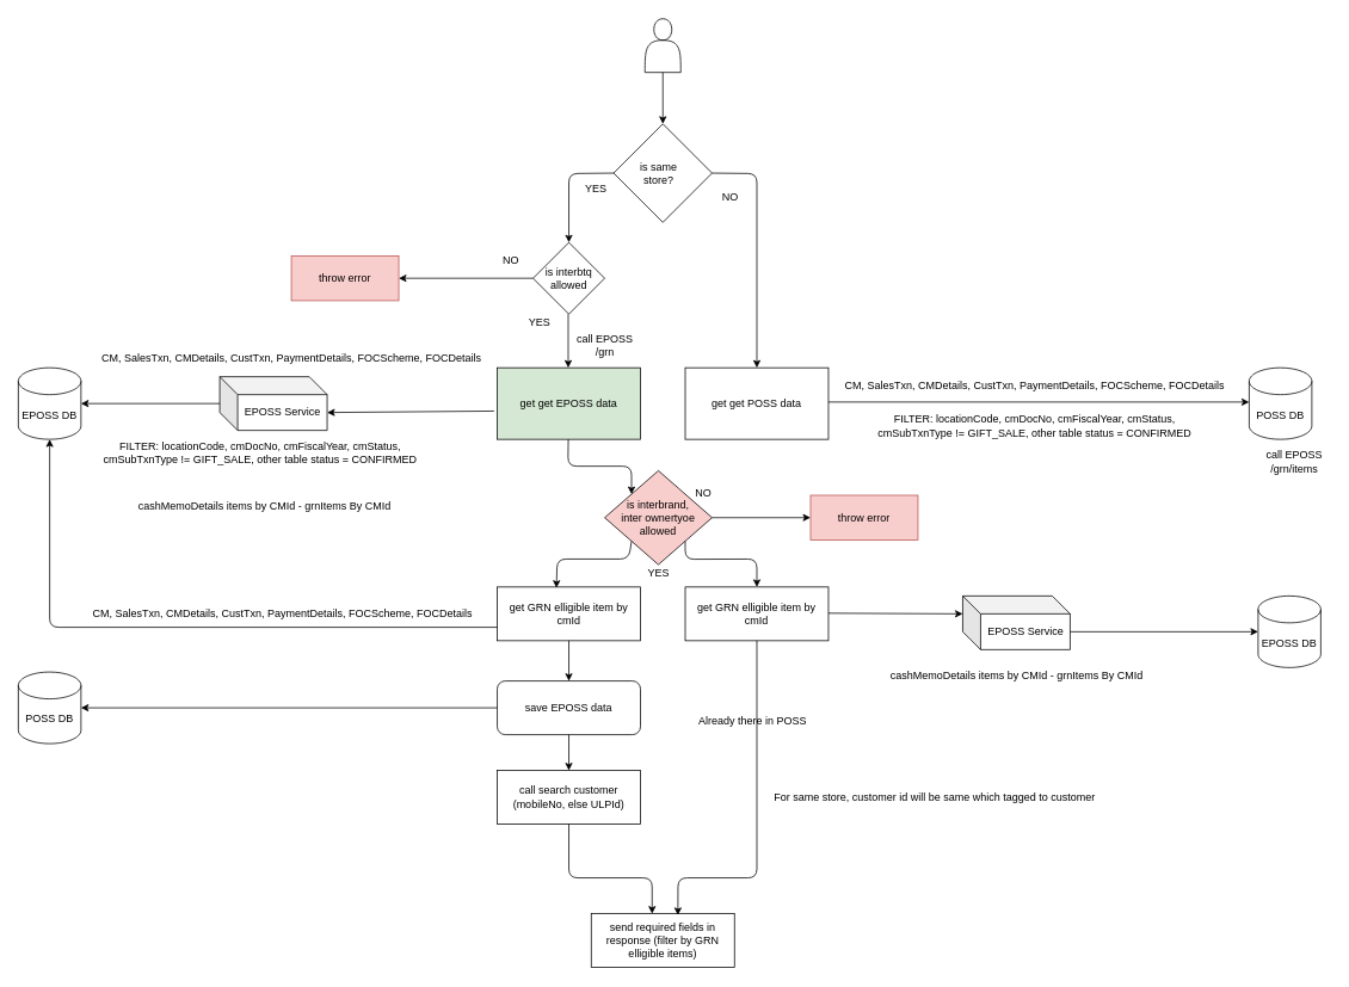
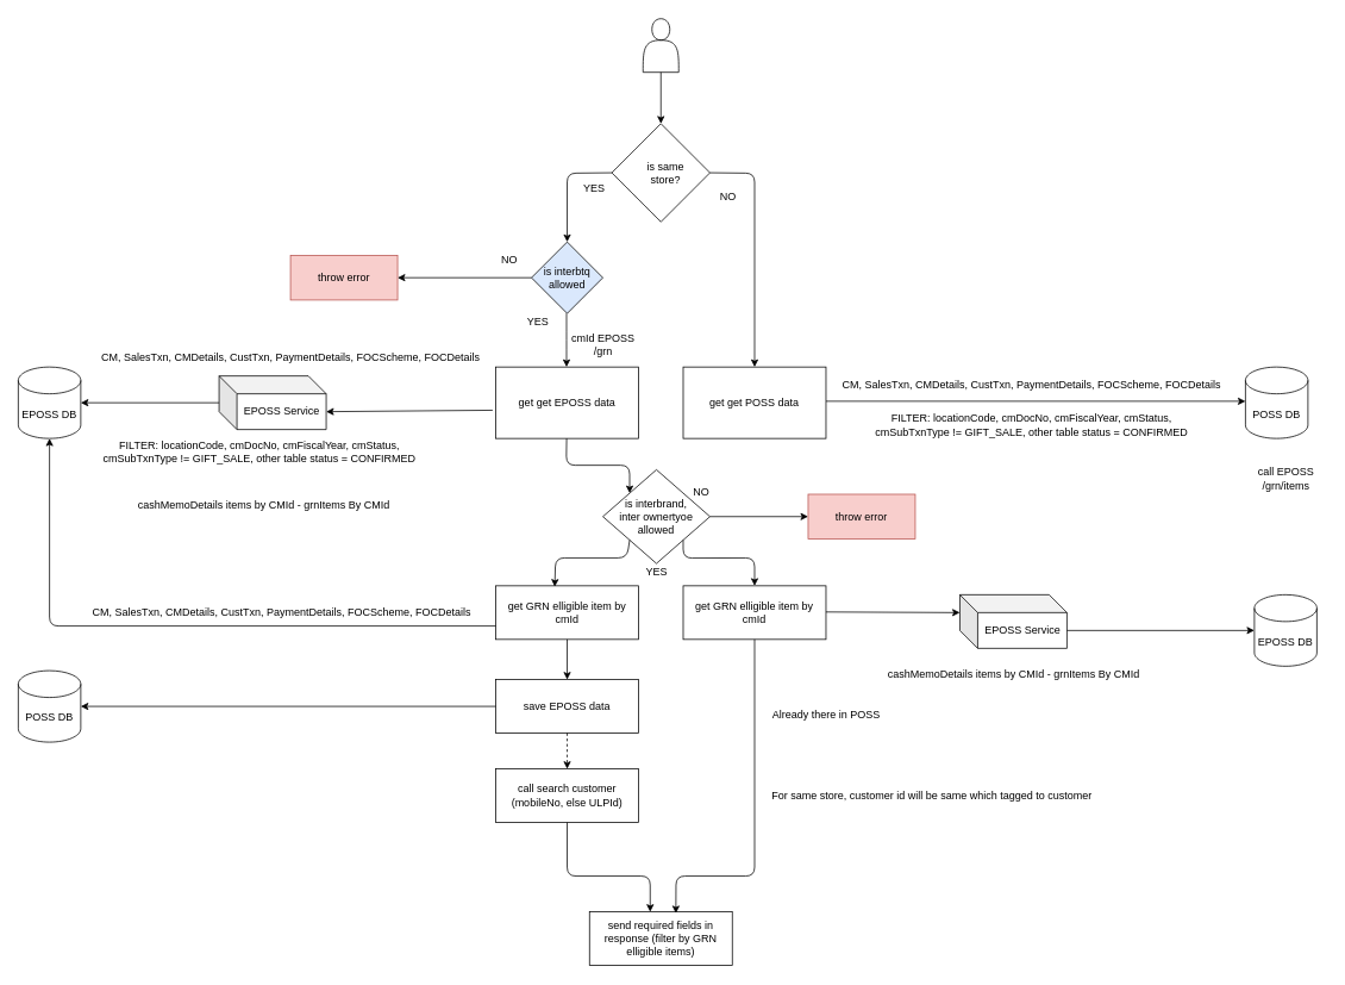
  <mxCell id="0" />
  <mxCell id="1" parent="0" />
  <mxCell id="2" value="" style="shape=actor;whiteSpace=wrap;html=1;" vertex="1" parent="1"><mxGeometry x="720" y="20" width="40" height="60" as="geometry" /></mxCell>
  <mxCell id="3" value="" style="rhombus;whiteSpace=wrap;html=1;" vertex="1" parent="1"><mxGeometry x="685" y="137.5" width="110" height="110" as="geometry" /></mxCell>
- <mxCell id="4" value="is same&lt;br&gt;store?&lt;br&gt;" style="text;html=1;align=center;verticalAlign=middle;resizable=0;points=[];autosize=1;" vertex="1" parent="1"><mxGeometry x="705" y="177.5" width="60" height="30" as="geometry" /></mxCell>
+ <mxCell id="4" value="is same&lt;br&gt;store?&lt;br&gt;" style="text;html=1;align=center;verticalAlign=middle;resizable=0;points=[];autosize=1;" vertex="1" parent="1"><mxGeometry x="715" y="177.5" width="60" height="30" as="geometry" /></mxCell>
  <mxCell id="5" value="NO" style="text;html=1;align=center;verticalAlign=middle;resizable=0;points=[];autosize=1;" vertex="1" parent="1"><mxGeometry x="800" y="210" width="30" height="20" as="geometry" /></mxCell>
  <mxCell id="6" value="YES" style="text;html=1;align=center;verticalAlign=middle;resizable=0;points=[];autosize=1;" vertex="1" parent="1"><mxGeometry x="645" y="200" width="40" height="20" as="geometry" /></mxCell>
  <mxCell id="7" value="POSS DB" style="shape=cylinder3;whiteSpace=wrap;html=1;boundedLbl=1;backgroundOutline=1;size=15;" vertex="1" parent="1"><mxGeometry x="1395" y="410" width="70" height="80" as="geometry" /></mxCell>
- <mxCell id="8" value="get get EPOSS data&lt;br&gt;" style="rounded=0;whiteSpace=wrap;html=1;fillColor=#d5e8d4;" vertex="1" parent="1"><mxGeometry x="555" y="410" width="160" height="80" as="geometry" /></mxCell>
+ <mxCell id="8" value="get get EPOSS data&lt;br&gt;" style="rounded=0;whiteSpace=wrap;html=1;" vertex="1" parent="1"><mxGeometry x="555" y="410" width="160" height="80" as="geometry" /></mxCell>
  <mxCell id="9" value="FILTER: locationCode, cmDocNo, cmFiscalYear, cmStatus, &lt;br&gt;cmSubTxnType != GIFT_SALE, other table status = CONFIRMED" style="text;html=1;align=center;verticalAlign=middle;resizable=0;points=[];autosize=1;" vertex="1" parent="1"><mxGeometry x="105" y="490" width="370" height="30" as="geometry" /></mxCell>
  <mxCell id="10" value="get GRN elligible item by cmId" style="rounded=0;whiteSpace=wrap;html=1;" vertex="1" parent="1"><mxGeometry x="555" y="655" width="160" height="60" as="geometry" /></mxCell>
  <mxCell id="11" value="cashMemoDetails items by CMId - grnItems By CMId" style="text;html=1;align=center;verticalAlign=middle;resizable=0;points=[];autosize=1;" vertex="1" parent="1"><mxGeometry x="145" y="555" width="300" height="20" as="geometry" /></mxCell>
  <mxCell id="12" value="POSS DB" style="shape=cylinder3;whiteSpace=wrap;html=1;boundedLbl=1;backgroundOutline=1;size=15;" vertex="1" parent="1"><mxGeometry x="20" y="750" width="70" height="80" as="geometry" /></mxCell>
- <mxCell id="13" value="save EPOSS data&lt;br&gt;" style="whiteSpace=wrap;html=1;rounded=1;" vertex="1" parent="1"><mxGeometry x="555" y="760" width="160" height="60" as="geometry" /></mxCell>
+ <mxCell id="13" value="save EPOSS data&lt;br&gt;" style="rounded=0;whiteSpace=wrap;html=1;" vertex="1" parent="1"><mxGeometry x="555" y="760" width="160" height="60" as="geometry" /></mxCell>
  <mxCell id="14" value="" style="endArrow=classic;html=1;exitX=0;exitY=0.5;exitDx=0;exitDy=0;entryX=1;entryY=0.5;entryDx=0;entryDy=0;entryPerimeter=0;" edge="1" parent="1" source="13" target="12"><mxGeometry width="50" height="50" relative="1" as="geometry"><mxPoint x="185" y="660" as="sourcePoint" /><mxPoint x="235" y="610" as="targetPoint" /></mxGeometry></mxCell>
  <mxCell id="15" value="&lt;span&gt;CM, SalesTxn, CMDetails, CustTxn, PaymentDetails, FOCScheme, FOCDetails&lt;/span&gt;" style="text;html=1;align=center;verticalAlign=middle;resizable=0;points=[];autosize=1;" vertex="1" parent="1"><mxGeometry x="95" y="675" width="440" height="20" as="geometry" /></mxCell>
  <mxCell id="16" value="&lt;span&gt;CM, SalesTxn, CMDetails, CustTxn, PaymentDetails, FOCScheme, FOCDetails&lt;/span&gt;" style="text;html=1;align=center;verticalAlign=middle;resizable=0;points=[];autosize=1;" vertex="1" parent="1"><mxGeometry x="105" y="390" width="440" height="20" as="geometry" /></mxCell>
  <mxCell id="17" value="send required fields in response (filter by GRN elligible items)" style="rounded=0;whiteSpace=wrap;html=1;" vertex="1" parent="1"><mxGeometry x="660" y="1020" width="160" height="60" as="geometry" /></mxCell>
  <mxCell id="18" value="" style="endArrow=classic;html=1;exitX=0.5;exitY=1;exitDx=0;exitDy=0;entryX=0;entryY=0;entryDx=0;entryDy=0;" edge="1" parent="1" target="45"><mxGeometry width="50" height="50" relative="1" as="geometry"><mxPoint x="634.41" y="490" as="sourcePoint" /><mxPoint x="705" y="550" as="targetPoint" /><Array as="points"><mxPoint x="634" y="520" /><mxPoint x="705" y="520" /></Array></mxGeometry></mxCell>
  <mxCell id="19" value="" style="endArrow=classic;html=1;exitX=0.5;exitY=1;exitDx=0;exitDy=0;" edge="1" parent="1" source="10" target="13"><mxGeometry width="50" height="50" relative="1" as="geometry"><mxPoint x="64" y="490" as="sourcePoint" /><mxPoint x="64" y="545" as="targetPoint" /></mxGeometry></mxCell>
  <mxCell id="20" value="" style="endArrow=classic;html=1;exitX=0.5;exitY=1;exitDx=0;exitDy=0;" edge="1" parent="1" source="2" target="3"><mxGeometry width="50" height="50" relative="1" as="geometry"><mxPoint x="765" y="265" as="sourcePoint" /><mxPoint x="715" y="210" as="targetPoint" /></mxGeometry></mxCell>
- <mxCell id="21" value="call EPOSS&lt;br&gt;/grn" style="text;html=1;align=center;verticalAlign=middle;resizable=0;points=[];autosize=1;" vertex="1" parent="1"><mxGeometry x="635" y="370" width="80" height="30" as="geometry" /></mxCell>
+ <mxCell id="21" value="cmId EPOSS&lt;br&gt;/grn" style="text;html=1;align=center;verticalAlign=middle;resizable=0;points=[];autosize=1;" vertex="1" parent="1"><mxGeometry x="635" y="370" width="80" height="30" as="geometry" /></mxCell>
  <mxCell id="22" value="" style="endArrow=classic;html=1;exitX=0;exitY=0.5;exitDx=0;exitDy=0;" edge="1" parent="1" source="3"><mxGeometry width="50" height="50" relative="1" as="geometry"><mxPoint x="675" y="255" as="sourcePoint" /><mxPoint x="635" y="270" as="targetPoint" /><Array as="points"><mxPoint x="635" y="193" /></Array></mxGeometry></mxCell>
  <mxCell id="23" value="" style="endArrow=classic;html=1;exitX=0;exitY=0.5;exitDx=0;exitDy=0;exitPerimeter=0;entryX=1;entryY=0.5;entryDx=0;entryDy=0;" edge="1" parent="1"><mxGeometry width="50" height="50" relative="1" as="geometry"><mxPoint x="925" y="448.33" as="sourcePoint" /><mxPoint x="1395" y="448.33" as="targetPoint" /></mxGeometry></mxCell>
  <mxCell id="24" value="&lt;span&gt;CM, SalesTxn, CMDetails, CustTxn, PaymentDetails, FOCScheme, FOCDetails&lt;/span&gt;" style="text;html=1;align=center;verticalAlign=middle;resizable=0;points=[];autosize=1;" vertex="1" parent="1"><mxGeometry x="935" y="420" width="440" height="20" as="geometry" /></mxCell>
  <mxCell id="25" value="FILTER: locationCode, cmDocNo, cmFiscalYear, cmStatus, &lt;br&gt;cmSubTxnType != GIFT_SALE, other table status = CONFIRMED" style="text;html=1;align=center;verticalAlign=middle;resizable=0;points=[];autosize=1;" vertex="1" parent="1"><mxGeometry x="970" y="460" width="370" height="30" as="geometry" /></mxCell>
  <mxCell id="26" value="get get POSS data" style="rounded=0;whiteSpace=wrap;html=1;" vertex="1" parent="1"><mxGeometry x="765" y="410" width="160" height="80" as="geometry" /></mxCell>
  <mxCell id="27" value="get GRN elligible item by cmId" style="rounded=0;whiteSpace=wrap;html=1;" vertex="1" parent="1"><mxGeometry x="765" y="655" width="160" height="60" as="geometry" /></mxCell>
- <mxCell id="28" value="call EPOSS&lt;br&gt;/grn/items" style="text;html=1;align=center;verticalAlign=middle;resizable=0;points=[];autosize=1;" vertex="1" parent="1"><mxGeometry x="1405" y="500" width="80" height="30" as="geometry" /></mxCell>
+ <mxCell id="28" value="call EPOSS&lt;br&gt;/grn/items" style="text;html=1;align=center;verticalAlign=middle;resizable=0;points=[];autosize=1;" vertex="1" parent="1"><mxGeometry x="1400" y="520" width="80" height="30" as="geometry" /></mxCell>
  <mxCell id="29" value="" style="shape=cube;whiteSpace=wrap;html=1;boundedLbl=1;backgroundOutline=1;darkOpacity=0.05;darkOpacity2=0.1;" vertex="1" parent="1"><mxGeometry x="245" y="420" width="120" height="60" as="geometry" /></mxCell>
  <mxCell id="30" value="EPOSS Service" style="text;html=1;align=center;verticalAlign=middle;resizable=0;points=[];autosize=1;" vertex="1" parent="1"><mxGeometry x="265" y="450" width="100" height="20" as="geometry" /></mxCell>
  <mxCell id="31" value="" style="endArrow=classic;html=1;exitX=-0.022;exitY=0.605;exitDx=0;exitDy=0;exitPerimeter=0;" edge="1" parent="1" source="8"><mxGeometry width="50" height="50" relative="1" as="geometry"><mxPoint x="615" y="450" as="sourcePoint" /><mxPoint x="365" y="460" as="targetPoint" /></mxGeometry></mxCell>
  <mxCell id="32" value="" style="shape=cube;whiteSpace=wrap;html=1;boundedLbl=1;backgroundOutline=1;darkOpacity=0.05;darkOpacity2=0.1;" vertex="1" parent="1"><mxGeometry x="1075" y="665" width="120" height="60" as="geometry" /></mxCell>
  <mxCell id="33" value="EPOSS Service" style="text;html=1;align=center;verticalAlign=middle;resizable=0;points=[];autosize=1;" vertex="1" parent="1"><mxGeometry x="1095" y="695" width="100" height="20" as="geometry" /></mxCell>
  <mxCell id="34" value="" style="endArrow=classic;html=1;entryX=0;entryY=0;entryDx=0;entryDy=20;entryPerimeter=0;" edge="1" parent="1" target="32"><mxGeometry width="50" height="50" relative="1" as="geometry"><mxPoint x="925" y="684.29" as="sourcePoint" /><mxPoint x="1065" y="684.29" as="targetPoint" /></mxGeometry></mxCell>
  <mxCell id="35" value="" style="endArrow=classic;html=1;exitX=0;exitY=0;exitDx=120.0;exitDy=40;exitPerimeter=0;entryX=0;entryY=0.5;entryDx=0;entryDy=0;entryPerimeter=0;" edge="1" parent="1" source="32" target="36"><mxGeometry width="50" height="50" relative="1" as="geometry"><mxPoint x="1465" y="570" as="sourcePoint" /><mxPoint x="1385" y="705" as="targetPoint" /></mxGeometry></mxCell>
  <mxCell id="36" value="EPOSS DB" style="shape=cylinder3;whiteSpace=wrap;html=1;boundedLbl=1;backgroundOutline=1;size=15;" vertex="1" parent="1"><mxGeometry x="1405" y="665" width="70" height="80" as="geometry" /></mxCell>
  <mxCell id="37" value="cashMemoDetails items by CMId - grnItems By CMId" style="text;html=1;align=center;verticalAlign=middle;resizable=0;points=[];autosize=1;" vertex="1" parent="1"><mxGeometry x="985" y="745" width="300" height="20" as="geometry" /></mxCell>
  <mxCell id="38" value="EPOSS DB" style="shape=cylinder3;whiteSpace=wrap;html=1;boundedLbl=1;backgroundOutline=1;size=15;" vertex="1" parent="1"><mxGeometry x="20" y="410" width="70" height="80" as="geometry" /></mxCell>
  <mxCell id="39" value="" style="endArrow=classic;html=1;" edge="1" parent="1" source="29" target="38"><mxGeometry width="50" height="50" relative="1" as="geometry"><mxPoint x="185" y="450" as="sourcePoint" /><mxPoint x="-65" y="450" as="targetPoint" /></mxGeometry></mxCell>
  <mxCell id="40" value="" style="endArrow=classic;html=1;exitX=0;exitY=0.75;exitDx=0;exitDy=0;entryX=0.5;entryY=1;entryDx=0;entryDy=0;entryPerimeter=0;" edge="1" parent="1" source="10" target="38"><mxGeometry width="50" height="50" relative="1" as="geometry"><mxPoint x="395" y="510" as="sourcePoint" /><mxPoint x="445" y="460" as="targetPoint" /><Array as="points"><mxPoint x="55" y="700" /></Array></mxGeometry></mxCell>
  <mxCell id="41" value="" style="endArrow=classic;html=1;exitX=1;exitY=0.5;exitDx=0;exitDy=0;entryX=0.5;entryY=0;entryDx=0;entryDy=0;" edge="1" parent="1" source="3" target="26"><mxGeometry width="50" height="50" relative="1" as="geometry"><mxPoint x="755" y="192.5" as="sourcePoint" /><mxPoint x="845" y="270" as="targetPoint" /><Array as="points"><mxPoint x="845" y="193" /></Array></mxGeometry></mxCell>
  <mxCell id="42" value="YES" style="text;html=1;align=center;verticalAlign=middle;resizable=0;points=[];autosize=1;" vertex="1" parent="1"><mxGeometry x="582" y="350" width="40" height="20" as="geometry" /></mxCell>
  <mxCell id="43" value="NO" style="text;html=1;align=center;verticalAlign=middle;resizable=0;points=[];autosize=1;" vertex="1" parent="1"><mxGeometry x="555" y="280" width="30" height="20" as="geometry" /></mxCell>
  <mxCell id="44" value="throw error" style="rounded=0;whiteSpace=wrap;html=1;fillColor=#f8cecc;strokeColor=#b85450;" vertex="1" parent="1"><mxGeometry x="325" y="285" width="120" height="50" as="geometry" /></mxCell>
- <mxCell id="45" value="is interbrand,&lt;br&gt;inter ownertyoe&lt;br&gt;allowed" style="rhombus;whiteSpace=wrap;html=1;fillColor=#f8cecc;" vertex="1" parent="1"><mxGeometry x="675" y="525" width="120" height="105" as="geometry" /></mxCell>
+ <mxCell id="45" value="is interbrand,&lt;br&gt;inter ownertyoe&lt;br&gt;allowed" style="rhombus;whiteSpace=wrap;html=1;" vertex="1" parent="1"><mxGeometry x="675" y="525" width="120" height="105" as="geometry" /></mxCell>
  <mxCell id="46" value="NO" style="text;html=1;align=center;verticalAlign=middle;resizable=0;points=[];autosize=1;" vertex="1" parent="1"><mxGeometry x="770" y="540" width="30" height="20" as="geometry" /></mxCell>
  <mxCell id="47" value="throw error" style="rounded=0;whiteSpace=wrap;html=1;fillColor=#f8cecc;strokeColor=#b85450;" vertex="1" parent="1"><mxGeometry x="905" y="552.5" width="120" height="50" as="geometry" /></mxCell>
  <mxCell id="48" value="" style="endArrow=classic;html=1;entryX=0;entryY=0.5;entryDx=0;entryDy=0;exitX=1;exitY=0.5;exitDx=0;exitDy=0;" edge="1" parent="1" source="45" target="47"><mxGeometry width="50" height="50" relative="1" as="geometry"><mxPoint x="815" y="610" as="sourcePoint" /><mxPoint x="875" y="590" as="targetPoint" /></mxGeometry></mxCell>
  <mxCell id="49" value="" style="endArrow=classic;html=1;exitX=0;exitY=1;exitDx=0;exitDy=0;entryX=0.413;entryY=0.017;entryDx=0;entryDy=0;entryPerimeter=0;" edge="1" parent="1" source="45" target="10"><mxGeometry width="50" height="50" relative="1" as="geometry"><mxPoint x="702" y="593.75" as="sourcePoint" /><mxPoint x="605" y="640" as="targetPoint" /><Array as="points"><mxPoint x="702" y="623.75" /><mxPoint x="622" y="623.75" /></Array></mxGeometry></mxCell>
  <mxCell id="50" value="" style="endArrow=classic;html=1;exitX=1;exitY=1;exitDx=0;exitDy=0;entryX=0.5;entryY=0;entryDx=0;entryDy=0;" edge="1" parent="1" source="45" target="27"><mxGeometry width="50" height="50" relative="1" as="geometry"><mxPoint x="774.41" y="593.75" as="sourcePoint" /><mxPoint x="875" y="640" as="targetPoint" /><Array as="points"><mxPoint x="765" y="624" /><mxPoint x="845" y="623.75" /></Array></mxGeometry></mxCell>
  <mxCell id="51" value="YES" style="text;html=1;align=center;verticalAlign=middle;resizable=0;points=[];autosize=1;" vertex="1" parent="1"><mxGeometry x="715" y="630" width="40" height="20" as="geometry" /></mxCell>
- <mxCell id="52" value="is interbtq&lt;br&gt;allowed" style="rhombus;whiteSpace=wrap;html=1;" vertex="1" parent="1"><mxGeometry x="595" y="270" width="80" height="80" as="geometry" /></mxCell>
+ <mxCell id="52" value="is interbtq&lt;br&gt;allowed" style="rhombus;whiteSpace=wrap;html=1;fillColor=#dae8fc;" vertex="1" parent="1"><mxGeometry x="595" y="270" width="80" height="80" as="geometry" /></mxCell>
  <mxCell id="53" value="" style="endArrow=classic;html=1;exitX=0.5;exitY=1;exitDx=0;exitDy=0;entryX=0.5;entryY=0;entryDx=0;entryDy=0;" edge="1" parent="1"><mxGeometry width="50" height="50" relative="1" as="geometry"><mxPoint x="634.29" y="350" as="sourcePoint" /><mxPoint x="634.29" y="410" as="targetPoint" /><Array as="points"><mxPoint x="634.29" y="380" /></Array></mxGeometry></mxCell>
  <mxCell id="54" value="" style="endArrow=classic;html=1;exitX=0;exitY=0.5;exitDx=0;exitDy=0;entryX=0;entryY=0.5;entryDx=0;entryDy=0;" edge="1" parent="1" source="52"><mxGeometry width="50" height="50" relative="1" as="geometry"><mxPoint x="555" y="310" as="sourcePoint" /><mxPoint x="445" y="310" as="targetPoint" /></mxGeometry></mxCell>
  <mxCell id="55" value="call search customer&lt;br&gt;(mobileNo, else ULPId)" style="rounded=0;whiteSpace=wrap;html=1;" vertex="1" parent="1"><mxGeometry x="555" y="860" width="160" height="60" as="geometry" /></mxCell>
- <mxCell id="56" value="" style="endArrow=classic;html=1;exitX=0.5;exitY=1;exitDx=0;exitDy=0;entryX=0.5;entryY=0;entryDx=0;entryDy=0;" edge="1" parent="1" source="13" target="55"><mxGeometry width="50" height="50" relative="1" as="geometry"><mxPoint x="695" y="830" as="sourcePoint" /><mxPoint x="745" y="780" as="targetPoint" /></mxGeometry></mxCell>
+ <mxCell id="56" value="" style="endArrow=classic;html=1;exitX=0.5;exitY=1;exitDx=0;exitDy=0;entryX=0.5;entryY=0;entryDx=0;entryDy=0;dashed=1;" edge="1" parent="1" source="13" target="55"><mxGeometry width="50" height="50" relative="1" as="geometry"><mxPoint x="695" y="830" as="sourcePoint" /><mxPoint x="745" y="780" as="targetPoint" /></mxGeometry></mxCell>
  <mxCell id="57" value="" style="endArrow=classic;html=1;exitX=0.5;exitY=1;exitDx=0;exitDy=0;entryX=0.425;entryY=0.001;entryDx=0;entryDy=0;entryPerimeter=0;" edge="1" parent="1" source="55" target="17"><mxGeometry width="50" height="50" relative="1" as="geometry"><mxPoint x="695" y="760" as="sourcePoint" /><mxPoint x="745" y="710" as="targetPoint" /><Array as="points"><mxPoint x="635" y="980" /><mxPoint x="728" y="980" /></Array></mxGeometry></mxCell>
  <mxCell id="58" value="For same store, customer id will be same which tagged to customer&amp;nbsp;" style="text;html=1;align=center;verticalAlign=middle;resizable=0;points=[];autosize=1;" vertex="1" parent="1"><mxGeometry x="855" y="880" width="380" height="20" as="geometry" /></mxCell>
  <mxCell id="59" value="" style="endArrow=classic;html=1;exitX=0.5;exitY=1;exitDx=0;exitDy=0;entryX=0.605;entryY=0.028;entryDx=0;entryDy=0;entryPerimeter=0;" edge="1" parent="1" source="27" target="17"><mxGeometry width="50" height="50" relative="1" as="geometry"><mxPoint x="695" y="880" as="sourcePoint" /><mxPoint x="745" y="830" as="targetPoint" /><Array as="points"><mxPoint x="845" y="980" /><mxPoint x="757" y="980" /></Array></mxGeometry></mxCell>
- <mxCell id="60" value="Already there in POSS&lt;br&gt;" style="text;html=1;align=center;verticalAlign=middle;resizable=0;points=[];autosize=1;" vertex="1" parent="1"><mxGeometry x="770" y="795" width="140" height="20" as="geometry" /></mxCell>
+ <mxCell id="60" value="Already there in POSS&lt;br&gt;" style="text;html=1;align=center;verticalAlign=middle;resizable=0;points=[];autosize=1;" vertex="1" parent="1"><mxGeometry x="855" y="790" width="140" height="20" as="geometry" /></mxCell>
